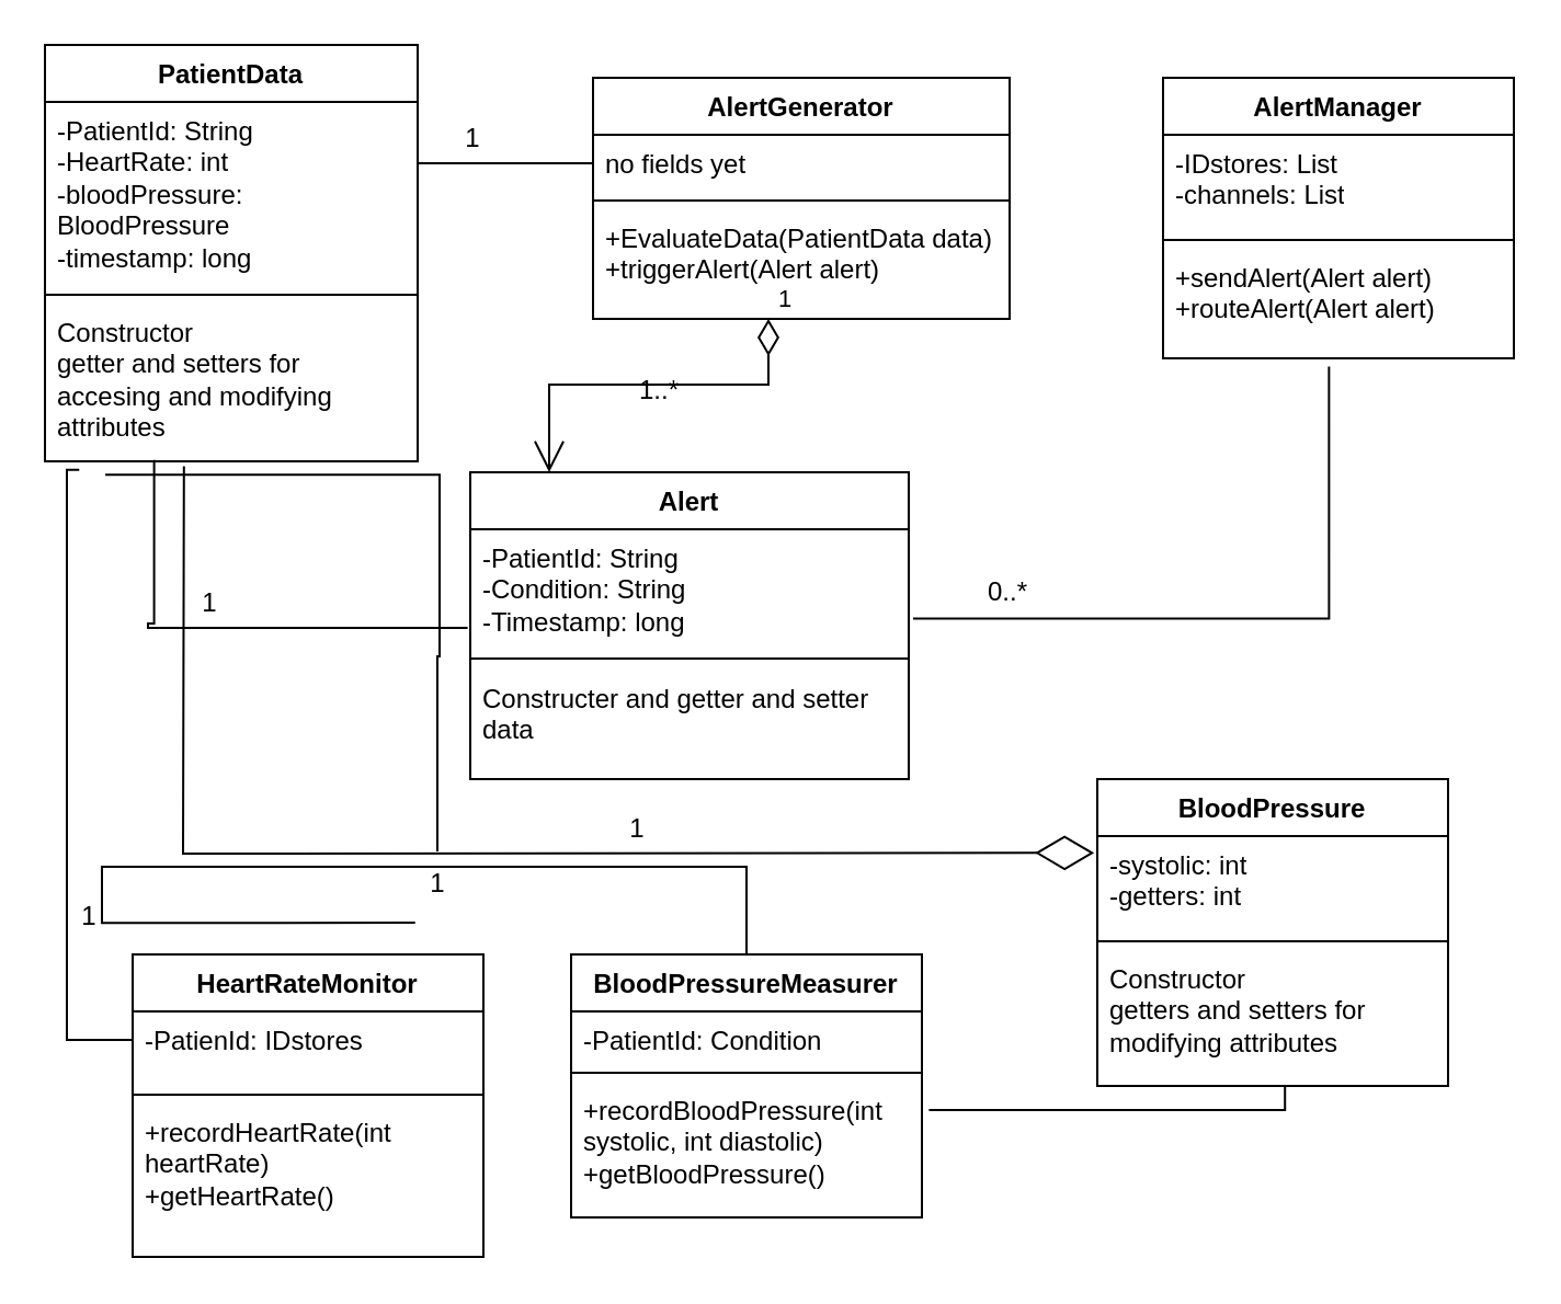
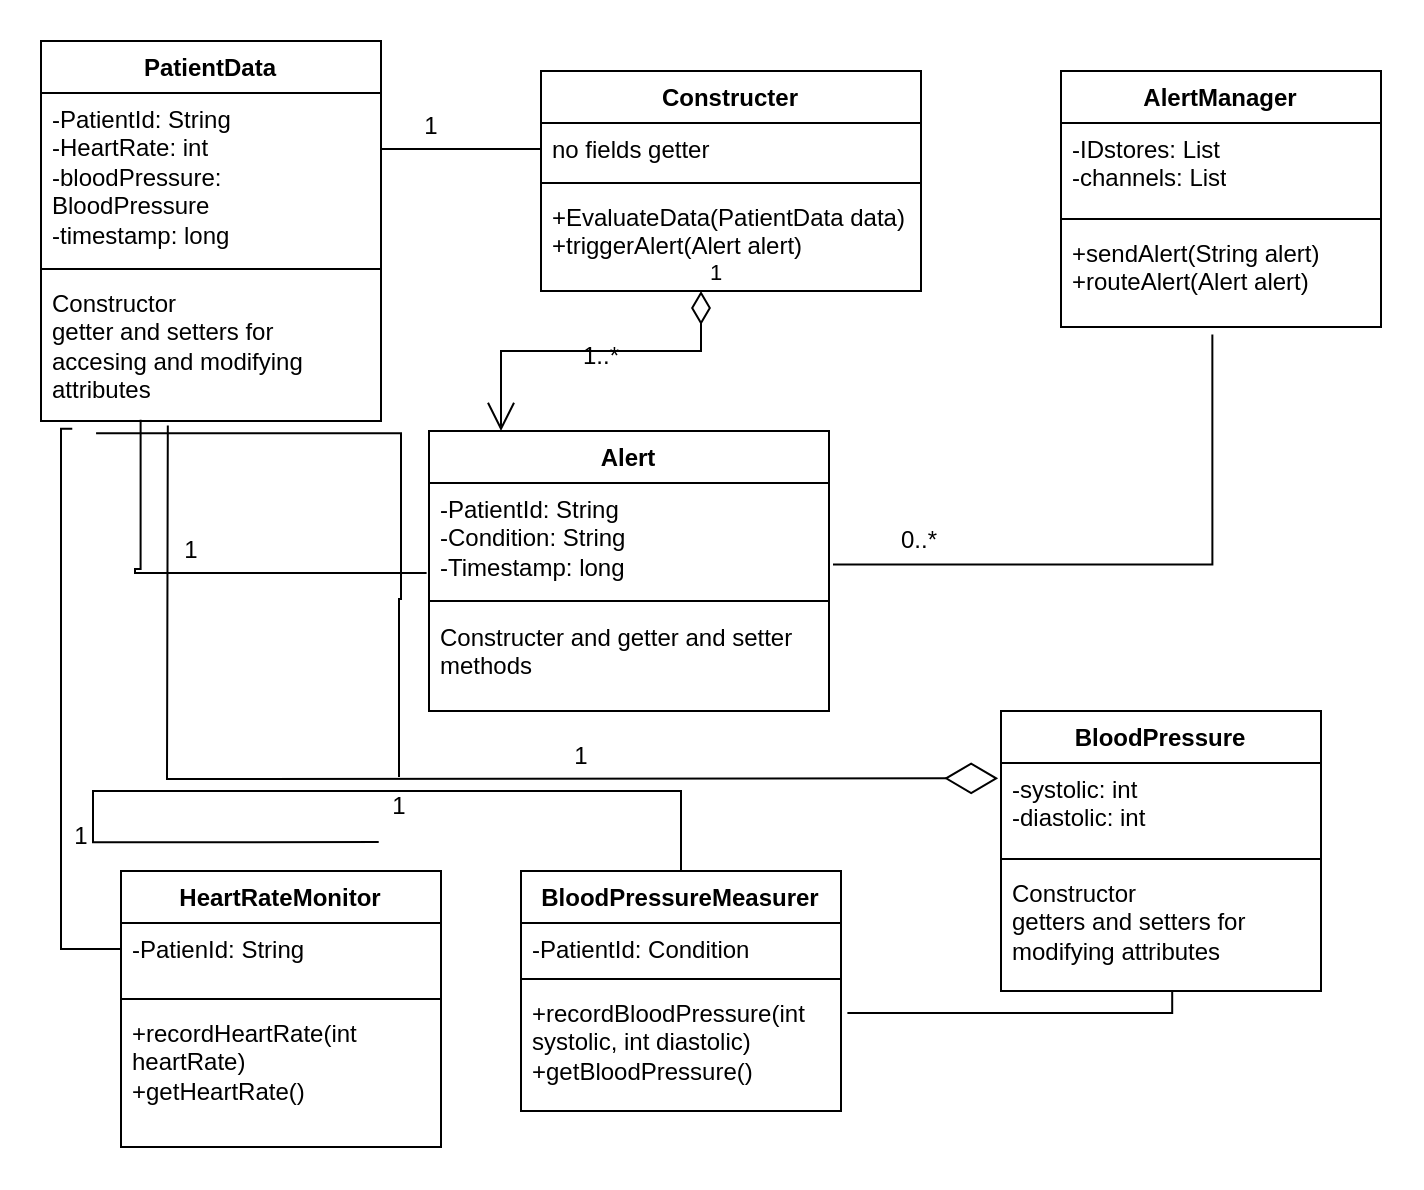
  <mxCell id="0" />
  <mxCell id="1" parent="0" />
  <mxCell id="2" value="1" style="endArrow=open;html=1;endSize=12;startArrow=diamondThin;startSize=14;startFill=0;edgeStyle=orthogonalEdgeStyle;align=left;verticalAlign=bottom;rounded=0;entryX=0.5;entryY=0;entryDx=0;entryDy=0;" edge="1" parent="1"><mxGeometry x="-1" y="3" relative="1" as="geometry"><mxPoint x="350" y="145" as="sourcePoint" /><mxPoint x="250" y="215" as="targetPoint" /><Array as="points"><mxPoint x="350" y="175" /><mxPoint x="250" y="175" /></Array></mxGeometry></mxCell>
  <mxCell id="3" value="1..*" style="text;html=1;align=center;verticalAlign=middle;resizable=0;points=[];autosize=1;strokeColor=none;fillColor=none;" vertex="1" parent="1"><mxGeometry x="280" y="163" width="40" height="30" as="geometry" /></mxCell>
  <mxCell id="4" value="PatientData" style="swimlane;fontStyle=1;align=center;verticalAlign=top;childLayout=stackLayout;horizontal=1;startSize=26;horizontalStack=0;resizeParent=1;resizeParentMax=0;resizeLast=0;collapsible=1;marginBottom=0;whiteSpace=wrap;html=1;" vertex="1" parent="1"><mxGeometry y="20" width="170" height="190" as="geometry" x="20" /></mxCell>
  <mxCell id="5" value="-PatientId: String&lt;div&gt;-HeartRate: int&lt;/div&gt;&lt;div&gt;-bloodPressure: BloodPressure&lt;/div&gt;&lt;div&gt;-timestamp: long&lt;/div&gt;" style="text;strokeColor=none;fillColor=none;align=left;verticalAlign=top;spacingLeft=4;spacingRight=4;overflow=hidden;rotatable=0;points=[[0,0.5],[1,0.5]];portConstraint=eastwest;whiteSpace=wrap;html=1;" vertex="1" parent="4"><mxGeometry y="26" width="170" height="84" as="geometry" /></mxCell>
  <mxCell id="6" value="" style="line;strokeWidth=1;fillColor=none;align=left;verticalAlign=middle;spacingTop=-1;spacingLeft=3;spacingRight=3;rotatable=0;labelPosition=right;points=[];portConstraint=eastwest;strokeColor=inherit;" vertex="1" parent="4"><mxGeometry y="110" width="170" height="8" as="geometry" /></mxCell>
  <mxCell id="7" value="Constructor&lt;div&gt;getter and setters for accesing and modifying attributes&lt;/div&gt;" style="text;strokeColor=none;fillColor=none;align=left;verticalAlign=top;spacingLeft=4;spacingRight=4;overflow=hidden;rotatable=0;points=[[0,0.5],[1,0.5]];portConstraint=eastwest;whiteSpace=wrap;html=1;" vertex="1" parent="4"><mxGeometry y="118" width="170" height="72" as="geometry" /></mxCell>
  <mxCell id="8" value="1" style="text;html=1;align=center;verticalAlign=middle;resizable=0;points=[];autosize=1;strokeColor=none;fillColor=none;" vertex="1" parent="1"><mxGeometry x="200" y="48" width="30" height="30" as="geometry" /></mxCell>
  <mxCell id="9" value="1" style="text;html=1;align=center;verticalAlign=middle;resizable=0;points=[];autosize=1;strokeColor=none;fillColor=none;" vertex="1" parent="1"><mxGeometry x="80" y="260" width="30" height="30" as="geometry" /></mxCell>
  <mxCell id="10" value="" style="line;strokeWidth=1;fillColor=none;align=left;verticalAlign=middle;spacingTop=-1;spacingLeft=3;spacingRight=3;rotatable=0;labelPosition=right;points=[];portConstraint=eastwest;strokeColor=inherit;" vertex="1" parent="1"><mxGeometry x="190" y="70" width="80" height="8" as="geometry" /></mxCell>
  <mxCell id="11" value="" style="endArrow=none;html=1;edgeStyle=orthogonalEdgeStyle;rounded=0;entryX=-0.006;entryY=0.834;entryDx=0;entryDy=0;exitX=0.293;exitY=0.992;exitDx=0;exitDy=0;exitPerimeter=0;entryPerimeter=0;" edge="1" parent="1" source="7" target="30"><mxGeometry relative="1" as="geometry"><mxPoint x="80" y="125" as="sourcePoint" /><mxPoint x="170" y="284" as="targetPoint" /><Array as="points"><mxPoint x="70" y="284" /><mxPoint x="67" y="284" /><mxPoint x="67" y="286" /></Array></mxGeometry></mxCell>
  <mxCell id="12" value="" style="endArrow=none;html=1;edgeStyle=orthogonalEdgeStyle;rounded=0;entryX=0.473;entryY=1.075;entryDx=0;entryDy=0;exitX=1.01;exitY=0.754;exitDx=0;exitDy=0;exitPerimeter=0;entryPerimeter=0;" edge="1" parent="1" source="30" target="36"><mxGeometry relative="1" as="geometry"><mxPoint x="380" y="285" as="sourcePoint" /><mxPoint x="608" y="251" as="targetPoint" /><Array as="points"><mxPoint x="606" y="282" /></Array></mxGeometry></mxCell>
  <mxCell id="13" value="0..*" style="text;html=1;align=center;verticalAlign=middle;resizable=0;points=[];autosize=1;strokeColor=none;fillColor=none;" vertex="1" parent="1"><mxGeometry x="439" y="255" width="40" height="30" as="geometry" /></mxCell>
  <mxCell id="14" value="HeartRateMonitor" style="swimlane;fontStyle=1;align=center;verticalAlign=top;childLayout=stackLayout;horizontal=1;startSize=26;horizontalStack=0;resizeParent=1;resizeParentMax=0;resizeLast=0;collapsible=1;marginBottom=0;whiteSpace=wrap;html=1;" vertex="1" parent="1"><mxGeometry x="60" y="435" width="160" height="138" as="geometry" /></mxCell>
- <mxCell id="15" value="-PatienId: IDstores" style="text;strokeColor=none;fillColor=none;align=left;verticalAlign=top;spacingLeft=4;spacingRight=4;overflow=hidden;rotatable=0;points=[[0,0.5],[1,0.5]];portConstraint=eastwest;whiteSpace=wrap;html=1;" vertex="1" parent="14"><mxGeometry y="26" width="160" height="34" as="geometry" /></mxCell>
+ <mxCell id="15" value="-PatienId: String" style="text;strokeColor=none;fillColor=none;align=left;verticalAlign=top;spacingLeft=4;spacingRight=4;overflow=hidden;rotatable=0;points=[[0,0.5],[1,0.5]];portConstraint=eastwest;whiteSpace=wrap;html=1;" vertex="1" parent="14"><mxGeometry y="26" width="160" height="34" as="geometry" /></mxCell>
  <mxCell id="16" value="" style="line;strokeWidth=1;fillColor=none;align=left;verticalAlign=middle;spacingTop=-1;spacingLeft=3;spacingRight=3;rotatable=0;labelPosition=right;points=[];portConstraint=eastwest;strokeColor=inherit;" vertex="1" parent="14"><mxGeometry y="60" width="160" height="8" as="geometry" /></mxCell>
  <mxCell id="17" value="+recordHeartRate(int heartRate)&lt;div&gt;+getHeartRate()&lt;/div&gt;" style="text;strokeColor=none;fillColor=none;align=left;verticalAlign=top;spacingLeft=4;spacingRight=4;overflow=hidden;rotatable=0;points=[[0,0.5],[1,0.5]];portConstraint=eastwest;whiteSpace=wrap;html=1;" vertex="1" parent="14"><mxGeometry y="68" width="160" height="70" as="geometry" /></mxCell>
  <mxCell id="18" value="BloodPressureMeasurer" style="swimlane;fontStyle=1;align=center;verticalAlign=top;childLayout=stackLayout;horizontal=1;startSize=26;horizontalStack=0;resizeParent=1;resizeParentMax=0;resizeLast=0;collapsible=1;marginBottom=0;whiteSpace=wrap;html=1;" vertex="1" parent="1"><mxGeometry x="260" y="435" width="160" height="120" as="geometry" /></mxCell>
  <mxCell id="19" value="-PatientId: Condition" style="text;strokeColor=none;fillColor=none;align=left;verticalAlign=top;spacingLeft=4;spacingRight=4;overflow=hidden;rotatable=0;points=[[0,0.5],[1,0.5]];portConstraint=eastwest;whiteSpace=wrap;html=1;" vertex="1" parent="18"><mxGeometry y="26" width="160" height="24" as="geometry" /></mxCell>
  <mxCell id="20" value="" style="line;strokeWidth=1;fillColor=none;align=left;verticalAlign=middle;spacingTop=-1;spacingLeft=3;spacingRight=3;rotatable=0;labelPosition=right;points=[];portConstraint=eastwest;strokeColor=inherit;" vertex="1" parent="18"><mxGeometry y="50" width="160" height="8" as="geometry" /></mxCell>
  <mxCell id="21" value="+recordBloodPressure(int systolic, int diastolic)&lt;div&gt;+getBloodPressure()&lt;/div&gt;" style="text;strokeColor=none;fillColor=none;align=left;verticalAlign=top;spacingLeft=4;spacingRight=4;overflow=hidden;rotatable=0;points=[[0,0.5],[1,0.5]];portConstraint=eastwest;whiteSpace=wrap;html=1;" vertex="1" parent="18"><mxGeometry y="58" width="160" height="62" as="geometry" /></mxCell>
  <mxCell id="22" value="" style="endArrow=none;html=1;edgeStyle=orthogonalEdgeStyle;rounded=0;exitX=0.092;exitY=1.054;exitDx=0;exitDy=0;exitPerimeter=0;entryX=0;entryY=0.5;entryDx=0;entryDy=0;" edge="1" parent="1" source="7" target="15"><mxGeometry relative="1" as="geometry"><mxPoint x="300" y="355" as="sourcePoint" /><mxPoint x="460" y="355" as="targetPoint" /><Array as="points"><mxPoint x="30" y="214" /><mxPoint x="30" y="474" /><mxPoint x="60" y="474" /></Array></mxGeometry></mxCell>
  <mxCell id="23" value="" style="endArrow=none;html=1;edgeStyle=orthogonalEdgeStyle;rounded=0;exitX=0.162;exitY=1.085;exitDx=0;exitDy=0;exitPerimeter=0;entryX=0.5;entryY=0;entryDx=0;entryDy=0;" edge="1" parent="1" source="44" target="18"><mxGeometry relative="1" as="geometry"><mxPoint x="300" y="285" as="sourcePoint" /><mxPoint x="460" y="285" as="targetPoint" /><Array as="points"><mxPoint x="46" y="395" /><mxPoint x="340" y="395" /></Array></mxGeometry></mxCell>
  <mxCell id="24" value="1" style="text;html=1;align=center;verticalAlign=middle;resizable=0;points=[];autosize=1;strokeColor=none;fillColor=none;" vertex="1" parent="1"><mxGeometry x="25" y="403" width="30" height="30" as="geometry" /></mxCell>
- <mxCell id="25" value="AlertGenerator" style="swimlane;fontStyle=1;align=center;verticalAlign=top;childLayout=stackLayout;horizontal=1;startSize=26;horizontalStack=0;resizeParent=1;resizeParentMax=0;resizeLast=0;collapsible=1;marginBottom=0;whiteSpace=wrap;html=1;" vertex="1" parent="1"><mxGeometry x="270" y="35" width="190" height="110" as="geometry" /></mxCell>
- <mxCell id="26" value="no fields yet" style="text;strokeColor=none;fillColor=none;align=left;verticalAlign=top;spacingLeft=4;spacingRight=4;overflow=hidden;rotatable=0;points=[[0,0.5],[1,0.5]];portConstraint=eastwest;whiteSpace=wrap;html=1;" vertex="1" parent="25"><mxGeometry y="26" width="190" height="26" as="geometry" /></mxCell>
+ <mxCell id="25" value="Constructer" style="swimlane;fontStyle=1;align=center;verticalAlign=top;childLayout=stackLayout;horizontal=1;startSize=26;horizontalStack=0;resizeParent=1;resizeParentMax=0;resizeLast=0;collapsible=1;marginBottom=0;whiteSpace=wrap;html=1;" vertex="1" parent="1"><mxGeometry x="270" y="35" width="190" height="110" as="geometry" /></mxCell>
+ <mxCell id="26" value="no fields getter" style="text;strokeColor=none;fillColor=none;align=left;verticalAlign=top;spacingLeft=4;spacingRight=4;overflow=hidden;rotatable=0;points=[[0,0.5],[1,0.5]];portConstraint=eastwest;whiteSpace=wrap;html=1;" vertex="1" parent="25"><mxGeometry y="26" width="190" height="26" as="geometry" /></mxCell>
  <mxCell id="27" value="" style="line;strokeWidth=1;fillColor=none;align=left;verticalAlign=middle;spacingTop=-1;spacingLeft=3;spacingRight=3;rotatable=0;labelPosition=right;points=[];portConstraint=eastwest;strokeColor=inherit;" vertex="1" parent="25"><mxGeometry y="52" width="190" height="8" as="geometry" /></mxCell>
  <mxCell id="28" value="+EvaluateData(PatientData data)&lt;div&gt;+triggerAlert(Alert alert)&lt;/div&gt;" style="text;strokeColor=none;fillColor=none;align=left;verticalAlign=top;spacingLeft=4;spacingRight=4;overflow=hidden;rotatable=0;points=[[0,0.5],[1,0.5]];portConstraint=eastwest;whiteSpace=wrap;html=1;" vertex="1" parent="25"><mxGeometry y="60" width="190" height="50" as="geometry" /></mxCell>
  <mxCell id="29" value="Alert" style="swimlane;fontStyle=1;align=center;verticalAlign=top;childLayout=stackLayout;horizontal=1;startSize=26;horizontalStack=0;resizeParent=1;resizeParentMax=0;resizeLast=0;collapsible=1;marginBottom=0;whiteSpace=wrap;html=1;" vertex="1" parent="1"><mxGeometry x="214" y="215" width="200" height="140" as="geometry" /></mxCell>
  <mxCell id="30" value="-PatientId: String&lt;div&gt;-Condition: String&lt;/div&gt;&lt;div&gt;-Timestamp: long&lt;/div&gt;" style="text;strokeColor=none;fillColor=none;align=left;verticalAlign=top;spacingLeft=4;spacingRight=4;overflow=hidden;rotatable=0;points=[[0,0.5],[1,0.5]];portConstraint=eastwest;whiteSpace=wrap;html=1;" vertex="1" parent="29"><mxGeometry y="26" width="200" height="54" as="geometry" /></mxCell>
  <mxCell id="31" value="" style="line;strokeWidth=1;fillColor=none;align=left;verticalAlign=middle;spacingTop=-1;spacingLeft=3;spacingRight=3;rotatable=0;labelPosition=right;points=[];portConstraint=eastwest;strokeColor=inherit;" vertex="1" parent="29"><mxGeometry y="80" width="200" height="10" as="geometry" /></mxCell>
- <mxCell id="32" value="Constructer and getter and setter data" style="text;strokeColor=none;fillColor=none;align=left;verticalAlign=top;spacingLeft=4;spacingRight=4;overflow=hidden;rotatable=0;points=[[0,0.5],[1,0.5]];portConstraint=eastwest;whiteSpace=wrap;html=1;" vertex="1" parent="29"><mxGeometry y="90" width="200" height="50" as="geometry" /></mxCell>
+ <mxCell id="32" value="Constructer and getter and setter methods" style="text;strokeColor=none;fillColor=none;align=left;verticalAlign=top;spacingLeft=4;spacingRight=4;overflow=hidden;rotatable=0;points=[[0,0.5],[1,0.5]];portConstraint=eastwest;whiteSpace=wrap;html=1;" vertex="1" parent="29"><mxGeometry y="90" width="200" height="50" as="geometry" /></mxCell>
  <mxCell id="33" value="AlertManager" style="swimlane;fontStyle=1;align=center;verticalAlign=top;childLayout=stackLayout;horizontal=1;startSize=26;horizontalStack=0;resizeParent=1;resizeParentMax=0;resizeLast=0;collapsible=1;marginBottom=0;whiteSpace=wrap;html=1;" vertex="1" parent="1"><mxGeometry x="530" y="35" width="160" height="128" as="geometry" /></mxCell>
  <mxCell id="34" value="-IDstores: List&lt;div&gt;-channels: List&lt;/div&gt;" style="text;strokeColor=none;fillColor=none;align=left;verticalAlign=top;spacingLeft=4;spacingRight=4;overflow=hidden;rotatable=0;points=[[0,0.5],[1,0.5]];portConstraint=eastwest;whiteSpace=wrap;html=1;" vertex="1" parent="33"><mxGeometry y="26" width="160" height="44" as="geometry" /></mxCell>
  <mxCell id="35" value="" style="line;strokeWidth=1;fillColor=none;align=left;verticalAlign=middle;spacingTop=-1;spacingLeft=3;spacingRight=3;rotatable=0;labelPosition=right;points=[];portConstraint=eastwest;strokeColor=inherit;" vertex="1" parent="33"><mxGeometry y="70" width="160" height="8" as="geometry" /></mxCell>
- <mxCell id="36" value="+sendAlert(Alert alert)&lt;div&gt;+routeAlert(Alert alert)&lt;/div&gt;" style="text;strokeColor=none;fillColor=none;align=left;verticalAlign=top;spacingLeft=4;spacingRight=4;overflow=hidden;rotatable=0;points=[[0,0.5],[1,0.5]];portConstraint=eastwest;whiteSpace=wrap;html=1;" vertex="1" parent="33"><mxGeometry y="78" width="160" height="50" as="geometry" /></mxCell>
+ <mxCell id="36" value="+sendAlert(String alert)&lt;div&gt;+routeAlert(Alert alert)&lt;/div&gt;" style="text;strokeColor=none;fillColor=none;align=left;verticalAlign=top;spacingLeft=4;spacingRight=4;overflow=hidden;rotatable=0;points=[[0,0.5],[1,0.5]];portConstraint=eastwest;whiteSpace=wrap;html=1;" vertex="1" parent="33"><mxGeometry y="78" width="160" height="50" as="geometry" /></mxCell>
  <mxCell id="37" value="BloodPressure" style="swimlane;fontStyle=1;align=center;verticalAlign=top;childLayout=stackLayout;horizontal=1;startSize=26;horizontalStack=0;resizeParent=1;resizeParentMax=0;resizeLast=0;collapsible=1;marginBottom=0;whiteSpace=wrap;html=1;" vertex="1" parent="1"><mxGeometry x="500" y="355" width="160" height="140" as="geometry" /></mxCell>
- <mxCell id="38" value="-systolic: int&lt;div&gt;-getters: int&lt;/div&gt;" style="text;strokeColor=none;fillColor=none;align=left;verticalAlign=top;spacingLeft=4;spacingRight=4;overflow=hidden;rotatable=0;points=[[0,0.5],[1,0.5]];portConstraint=eastwest;whiteSpace=wrap;html=1;" vertex="1" parent="37"><mxGeometry y="26" width="160" height="44" as="geometry" /></mxCell>
+ <mxCell id="38" value="-systolic: int&lt;div&gt;-diastolic: int&lt;/div&gt;" style="text;strokeColor=none;fillColor=none;align=left;verticalAlign=top;spacingLeft=4;spacingRight=4;overflow=hidden;rotatable=0;points=[[0,0.5],[1,0.5]];portConstraint=eastwest;whiteSpace=wrap;html=1;" vertex="1" parent="37"><mxGeometry y="26" width="160" height="44" as="geometry" /></mxCell>
  <mxCell id="39" value="" style="line;strokeWidth=1;fillColor=none;align=left;verticalAlign=middle;spacingTop=-1;spacingLeft=3;spacingRight=3;rotatable=0;labelPosition=right;points=[];portConstraint=eastwest;strokeColor=inherit;" vertex="1" parent="37"><mxGeometry y="70" width="160" height="8" as="geometry" /></mxCell>
  <mxCell id="40" value="Constructor&lt;div&gt;getters and setters for modifying attributes&lt;/div&gt;" style="text;strokeColor=none;fillColor=none;align=left;verticalAlign=top;spacingLeft=4;spacingRight=4;overflow=hidden;rotatable=0;points=[[0,0.5],[1,0.5]];portConstraint=eastwest;whiteSpace=wrap;html=1;" vertex="1" parent="37"><mxGeometry y="78" width="160" height="62" as="geometry" /></mxCell>
  <mxCell id="41" value="" style="endArrow=none;html=1;edgeStyle=orthogonalEdgeStyle;rounded=0;exitX=1.02;exitY=0.209;exitDx=0;exitDy=0;exitPerimeter=0;entryX=0.535;entryY=1.005;entryDx=0;entryDy=0;entryPerimeter=0;" edge="1" parent="1" source="21" target="40"><mxGeometry relative="1" as="geometry"><mxPoint x="434" y="565" as="sourcePoint" /><mxPoint x="594" y="565" as="targetPoint" /></mxGeometry></mxCell>
  <mxCell id="42" value="" style="endArrow=diamondThin;endFill=0;endSize=24;html=1;rounded=0;entryX=-0.009;entryY=0.174;entryDx=0;entryDy=0;entryPerimeter=0;exitX=0.373;exitY=1.031;exitDx=0;exitDy=0;exitPerimeter=0;" edge="1" parent="1" source="7" target="38"><mxGeometry width="160" relative="1" as="geometry"><mxPoint x="240" y="385" as="sourcePoint" /><mxPoint x="400" y="385" as="targetPoint" /><Array as="points"><mxPoint x="83" y="389" /></Array></mxGeometry></mxCell>
  <mxCell id="43" value="" style="endArrow=none;html=1;edgeStyle=orthogonalEdgeStyle;rounded=0;exitX=0.162;exitY=1.085;exitDx=0;exitDy=0;exitPerimeter=0;entryX=0.5;entryY=0;entryDx=0;entryDy=0;" edge="1" parent="1" source="7" target="44"><mxGeometry relative="1" as="geometry"><mxPoint x="48" y="216" as="sourcePoint" /><mxPoint x="340" y="435" as="targetPoint" /><Array as="points" /></mxGeometry></mxCell>
  <mxCell id="44" value="1" style="text;html=1;align=center;verticalAlign=middle;resizable=0;points=[];autosize=1;strokeColor=none;fillColor=none;" vertex="1" parent="1"><mxGeometry x="184" y="388" width="30" height="30" as="geometry" /></mxCell>
  <mxCell id="45" value="1" style="text;html=1;align=center;verticalAlign=middle;resizable=0;points=[];autosize=1;strokeColor=none;fillColor=none;" vertex="1" parent="1"><mxGeometry x="275" y="363" width="30" height="30" as="geometry" /></mxCell>
